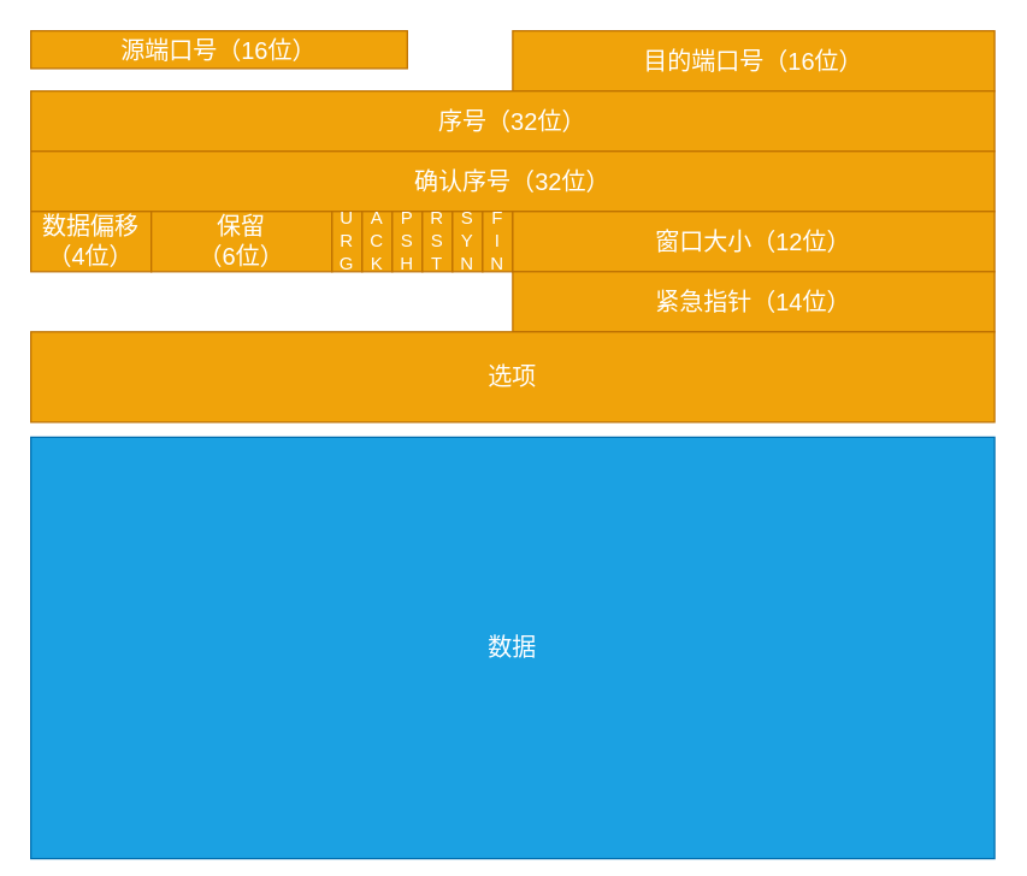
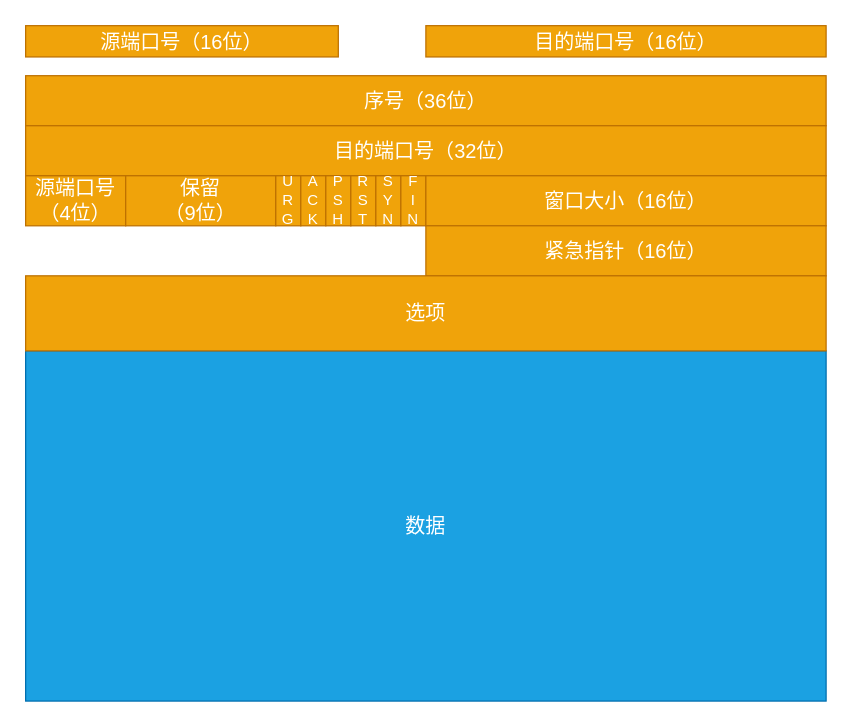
  <mxCell id="0" />
  <mxCell id="1" parent="0" />
  <mxCell id="2" value="源端口号（16位）" style="text;html=1;strokeColor=#BD7000;fillColor=#f0a30a;align=center;verticalAlign=middle;whiteSpace=wrap;rounded=0;labelBackgroundColor=none;fontSize=16;fontColor=#ffffff;" vertex="1" parent="1"><mxGeometry x="20" y="20" width="250" height="25" as="geometry" /></mxCell>
- <mxCell id="3" value="数据" style="text;html=1;strokeColor=#006EAF;fillColor=#1ba1e2;align=center;verticalAlign=middle;whiteSpace=wrap;rounded=0;labelBackgroundColor=none;fontSize=16;fontColor=#ffffff;" vertex="1" parent="1"><mxGeometry x="20" y="290" width="640" height="280" as="geometry" /></mxCell>
- <mxCell id="4" value="目的端口号（16位）" style="text;html=1;strokeColor=#BD7000;fillColor=#f0a30a;align=center;verticalAlign=middle;whiteSpace=wrap;rounded=0;labelBackgroundColor=none;fontSize=16;fontColor=#ffffff;" vertex="1" parent="1"><mxGeometry x="340" y="20" width="320" height="40" as="geometry" /></mxCell>
- <mxCell id="5" value="序号（32位）" style="text;html=1;strokeColor=#BD7000;fillColor=#f0a30a;align=center;verticalAlign=middle;whiteSpace=wrap;rounded=0;labelBackgroundColor=none;fontSize=16;fontColor=#ffffff;" vertex="1" parent="1"><mxGeometry x="20" y="60" width="640" height="40" as="geometry" /></mxCell>
- <mxCell id="6" value="确认序号（32位）" style="text;html=1;strokeColor=#BD7000;fillColor=#f0a30a;align=center;verticalAlign=middle;whiteSpace=wrap;rounded=0;labelBackgroundColor=none;fontSize=16;fontColor=#ffffff;" vertex="1" parent="1"><mxGeometry x="20" y="100" width="640" height="40" as="geometry" /></mxCell>
- <mxCell id="7" value="数据偏移（4位）" style="text;html=1;strokeColor=#BD7000;fillColor=#f0a30a;align=center;verticalAlign=middle;whiteSpace=wrap;rounded=0;labelBackgroundColor=none;fontSize=16;fontColor=#ffffff;" vertex="1" parent="1"><mxGeometry x="20" y="140" width="80" height="40" as="geometry" /></mxCell>
- <mxCell id="8" value="保留&lt;br&gt;（6位）" style="text;html=1;strokeColor=#BD7000;fillColor=#f0a30a;align=center;verticalAlign=middle;whiteSpace=wrap;rounded=0;labelBackgroundColor=none;fontSize=16;fontColor=#ffffff;" vertex="1" parent="1"><mxGeometry x="100" y="140" width="120" height="40" as="geometry" /></mxCell>
+ <mxCell id="3" value="数据" style="text;html=1;strokeColor=#006EAF;fillColor=#1ba1e2;align=center;verticalAlign=middle;whiteSpace=wrap;rounded=0;labelBackgroundColor=none;fontSize=16;fontColor=#ffffff;" vertex="1" parent="1"><mxGeometry x="20" y="280" width="640" height="280" as="geometry" /></mxCell>
+ <mxCell id="4" value="目的端口号（16位）" style="text;html=1;strokeColor=#BD7000;fillColor=#f0a30a;align=center;verticalAlign=middle;whiteSpace=wrap;rounded=0;labelBackgroundColor=none;fontSize=16;fontColor=#ffffff;" vertex="1" parent="1"><mxGeometry x="340" y="20" width="320" height="25" as="geometry" /></mxCell>
+ <mxCell id="5" value="序号（36位）" style="text;html=1;strokeColor=#BD7000;fillColor=#f0a30a;align=center;verticalAlign=middle;whiteSpace=wrap;rounded=0;labelBackgroundColor=none;fontSize=16;fontColor=#ffffff;" vertex="1" parent="1"><mxGeometry x="20" y="60" width="640" height="40" as="geometry" /></mxCell>
+ <mxCell id="6" value="目的端口号（32位）" style="text;html=1;strokeColor=#BD7000;fillColor=#f0a30a;align=center;verticalAlign=middle;whiteSpace=wrap;rounded=0;labelBackgroundColor=none;fontSize=16;fontColor=#ffffff;" vertex="1" parent="1"><mxGeometry x="20" y="100" width="640" height="40" as="geometry" /></mxCell>
+ <mxCell id="7" value="源端口号（4位）" style="text;html=1;strokeColor=#BD7000;fillColor=#f0a30a;align=center;verticalAlign=middle;whiteSpace=wrap;rounded=0;labelBackgroundColor=none;fontSize=16;fontColor=#ffffff;" vertex="1" parent="1"><mxGeometry x="20" y="140" width="80" height="40" as="geometry" /></mxCell>
+ <mxCell id="8" value="保留&lt;br&gt;（9位）" style="text;html=1;strokeColor=#BD7000;fillColor=#f0a30a;align=center;verticalAlign=middle;whiteSpace=wrap;rounded=0;labelBackgroundColor=none;fontSize=16;fontColor=#ffffff;" vertex="1" parent="1"><mxGeometry x="100" y="140" width="120" height="40" as="geometry" /></mxCell>
  <mxCell id="9" value="" style="text;html=1;strokeColor=#BD7000;fillColor=#f0a30a;align=center;verticalAlign=middle;whiteSpace=wrap;rounded=0;labelBackgroundColor=none;fontSize=16;fontColor=#ffffff;" vertex="1" parent="1"><mxGeometry x="220" y="140" width="20" height="40" as="geometry" /></mxCell>
  <mxCell id="10" value="&lt;font color=&quot;#ffffff&quot;&gt;U&lt;/font&gt;" style="text;html=1;strokeColor=none;fillColor=none;align=center;verticalAlign=middle;whiteSpace=wrap;rounded=0;" vertex="1" parent="1"><mxGeometry x="220" y="140" width="20" height="10" as="geometry" /></mxCell>
  <mxCell id="11" value="&lt;font color=&quot;#ffffff&quot;&gt;R&lt;/font&gt;" style="text;html=1;strokeColor=none;fillColor=none;align=center;verticalAlign=middle;whiteSpace=wrap;rounded=0;" vertex="1" parent="1"><mxGeometry x="220" y="155" width="20" height="10" as="geometry" /></mxCell>
  <mxCell id="12" value="&lt;font color=&quot;#ffffff&quot;&gt;G&lt;/font&gt;" style="text;html=1;strokeColor=none;fillColor=none;align=center;verticalAlign=middle;whiteSpace=wrap;rounded=0;" vertex="1" parent="1"><mxGeometry x="220" y="170" width="20" height="10" as="geometry" /></mxCell>
  <mxCell id="13" value="" style="text;html=1;strokeColor=#BD7000;fillColor=#f0a30a;align=center;verticalAlign=middle;whiteSpace=wrap;rounded=0;labelBackgroundColor=none;fontSize=16;fontColor=#ffffff;" vertex="1" parent="1"><mxGeometry x="240" y="140" width="20" height="40" as="geometry" /></mxCell>
  <mxCell id="14" value="&lt;font color=&quot;#ffffff&quot;&gt;A&lt;/font&gt;" style="text;html=1;strokeColor=none;fillColor=none;align=center;verticalAlign=middle;whiteSpace=wrap;rounded=0;" vertex="1" parent="1"><mxGeometry x="240" y="140" width="20" height="10" as="geometry" /></mxCell>
  <mxCell id="15" value="&lt;font color=&quot;#ffffff&quot;&gt;C&lt;/font&gt;" style="text;html=1;strokeColor=none;fillColor=none;align=center;verticalAlign=middle;whiteSpace=wrap;rounded=0;" vertex="1" parent="1"><mxGeometry x="240" y="155" width="20" height="10" as="geometry" /></mxCell>
  <mxCell id="16" value="&lt;font color=&quot;#ffffff&quot;&gt;K&lt;/font&gt;" style="text;html=1;strokeColor=none;fillColor=none;align=center;verticalAlign=middle;whiteSpace=wrap;rounded=0;" vertex="1" parent="1"><mxGeometry x="240" y="170" width="20" height="10" as="geometry" /></mxCell>
  <mxCell id="17" value="" style="text;html=1;strokeColor=#BD7000;fillColor=#f0a30a;align=center;verticalAlign=middle;whiteSpace=wrap;rounded=0;labelBackgroundColor=none;fontSize=16;fontColor=#ffffff;" vertex="1" parent="1"><mxGeometry x="260" y="140" width="20" height="40" as="geometry" /></mxCell>
  <mxCell id="18" value="&lt;font color=&quot;#ffffff&quot;&gt;P&lt;/font&gt;" style="text;html=1;strokeColor=none;fillColor=none;align=center;verticalAlign=middle;whiteSpace=wrap;rounded=0;" vertex="1" parent="1"><mxGeometry x="260" y="140" width="20" height="10" as="geometry" /></mxCell>
  <mxCell id="19" value="&lt;font color=&quot;#ffffff&quot;&gt;S&lt;/font&gt;" style="text;html=1;strokeColor=none;fillColor=none;align=center;verticalAlign=middle;whiteSpace=wrap;rounded=0;" vertex="1" parent="1"><mxGeometry x="260" y="155" width="20" height="10" as="geometry" /></mxCell>
  <mxCell id="20" value="&lt;font color=&quot;#ffffff&quot;&gt;H&lt;/font&gt;" style="text;html=1;strokeColor=none;fillColor=none;align=center;verticalAlign=middle;whiteSpace=wrap;rounded=0;" vertex="1" parent="1"><mxGeometry x="260" y="170" width="20" height="10" as="geometry" /></mxCell>
  <mxCell id="21" value="" style="text;html=1;strokeColor=#BD7000;fillColor=#f0a30a;align=center;verticalAlign=middle;whiteSpace=wrap;rounded=0;labelBackgroundColor=none;fontSize=16;fontColor=#ffffff;" vertex="1" parent="1"><mxGeometry x="280" y="140" width="20" height="40" as="geometry" /></mxCell>
  <mxCell id="22" value="&lt;font color=&quot;#ffffff&quot;&gt;R&lt;/font&gt;" style="text;html=1;strokeColor=none;fillColor=none;align=center;verticalAlign=middle;whiteSpace=wrap;rounded=0;" vertex="1" parent="1"><mxGeometry x="280" y="140" width="20" height="10" as="geometry" /></mxCell>
  <mxCell id="23" value="&lt;font color=&quot;#ffffff&quot;&gt;S&lt;/font&gt;" style="text;html=1;strokeColor=none;fillColor=none;align=center;verticalAlign=middle;whiteSpace=wrap;rounded=0;" vertex="1" parent="1"><mxGeometry x="280" y="155" width="20" height="10" as="geometry" /></mxCell>
  <mxCell id="24" value="&lt;font color=&quot;#ffffff&quot;&gt;T&lt;/font&gt;" style="text;html=1;strokeColor=none;fillColor=none;align=center;verticalAlign=middle;whiteSpace=wrap;rounded=0;" vertex="1" parent="1"><mxGeometry x="280" y="170" width="20" height="10" as="geometry" /></mxCell>
  <mxCell id="25" value="" style="text;html=1;strokeColor=#BD7000;fillColor=#f0a30a;align=center;verticalAlign=middle;whiteSpace=wrap;rounded=0;labelBackgroundColor=none;fontSize=16;fontColor=#ffffff;" vertex="1" parent="1"><mxGeometry x="300" y="140" width="20" height="40" as="geometry" /></mxCell>
  <mxCell id="26" value="&lt;font color=&quot;#ffffff&quot;&gt;S&lt;/font&gt;" style="text;html=1;strokeColor=none;fillColor=none;align=center;verticalAlign=middle;whiteSpace=wrap;rounded=0;" vertex="1" parent="1"><mxGeometry x="300" y="140" width="20" height="10" as="geometry" /></mxCell>
  <mxCell id="27" value="&lt;font color=&quot;#ffffff&quot;&gt;Y&lt;/font&gt;" style="text;html=1;strokeColor=none;fillColor=none;align=center;verticalAlign=middle;whiteSpace=wrap;rounded=0;" vertex="1" parent="1"><mxGeometry x="300" y="155" width="20" height="10" as="geometry" /></mxCell>
  <mxCell id="28" value="&lt;font color=&quot;#ffffff&quot;&gt;N&lt;/font&gt;" style="text;html=1;strokeColor=none;fillColor=none;align=center;verticalAlign=middle;whiteSpace=wrap;rounded=0;" vertex="1" parent="1"><mxGeometry x="300" y="170" width="20" height="10" as="geometry" /></mxCell>
  <mxCell id="29" value="" style="text;html=1;strokeColor=#BD7000;fillColor=#f0a30a;align=center;verticalAlign=middle;whiteSpace=wrap;rounded=0;labelBackgroundColor=none;fontSize=16;fontColor=#ffffff;" vertex="1" parent="1"><mxGeometry x="320" y="140" width="20" height="40" as="geometry" /></mxCell>
  <mxCell id="30" value="&lt;font color=&quot;#ffffff&quot;&gt;F&lt;/font&gt;" style="text;html=1;strokeColor=none;fillColor=none;align=center;verticalAlign=middle;whiteSpace=wrap;rounded=0;" vertex="1" parent="1"><mxGeometry x="320" y="140" width="20" height="10" as="geometry" /></mxCell>
  <mxCell id="31" value="&lt;font color=&quot;#ffffff&quot;&gt;I&lt;/font&gt;" style="text;html=1;strokeColor=none;fillColor=none;align=center;verticalAlign=middle;whiteSpace=wrap;rounded=0;" vertex="1" parent="1"><mxGeometry x="320" y="155" width="20" height="10" as="geometry" /></mxCell>
  <mxCell id="32" value="&lt;font color=&quot;#ffffff&quot;&gt;N&lt;/font&gt;" style="text;html=1;strokeColor=none;fillColor=none;align=center;verticalAlign=middle;whiteSpace=wrap;rounded=0;" vertex="1" parent="1"><mxGeometry x="320" y="170" width="20" height="10" as="geometry" /></mxCell>
- <mxCell id="33" value="窗口大小（12位）" style="text;html=1;strokeColor=#BD7000;fillColor=#f0a30a;align=center;verticalAlign=middle;whiteSpace=wrap;rounded=0;labelBackgroundColor=none;fontSize=16;fontColor=#ffffff;" vertex="1" parent="1"><mxGeometry x="340" y="140" width="320" height="40" as="geometry" /></mxCell>
- <mxCell id="34" value="紧急指针（14位）" style="text;html=1;strokeColor=#BD7000;fillColor=#f0a30a;align=center;verticalAlign=middle;whiteSpace=wrap;rounded=0;labelBackgroundColor=none;fontSize=16;fontColor=#ffffff;" vertex="1" parent="1"><mxGeometry x="340" y="180" width="320" height="40" as="geometry" /></mxCell>
+ <mxCell id="33" value="窗口大小（16位）" style="text;html=1;strokeColor=#BD7000;fillColor=#f0a30a;align=center;verticalAlign=middle;whiteSpace=wrap;rounded=0;labelBackgroundColor=none;fontSize=16;fontColor=#ffffff;" vertex="1" parent="1"><mxGeometry x="340" y="140" width="320" height="40" as="geometry" /></mxCell>
+ <mxCell id="34" value="紧急指针（16位）" style="text;html=1;strokeColor=#BD7000;fillColor=#f0a30a;align=center;verticalAlign=middle;whiteSpace=wrap;rounded=0;labelBackgroundColor=none;fontSize=16;fontColor=#ffffff;" vertex="1" parent="1"><mxGeometry x="340" y="180" width="320" height="40" as="geometry" /></mxCell>
  <mxCell id="35" value="选项" style="text;html=1;strokeColor=#BD7000;fillColor=#f0a30a;align=center;verticalAlign=middle;whiteSpace=wrap;rounded=0;labelBackgroundColor=none;fontSize=16;fontColor=#ffffff;" vertex="1" parent="1"><mxGeometry x="20" y="220" width="640" height="60" as="geometry" /></mxCell>
